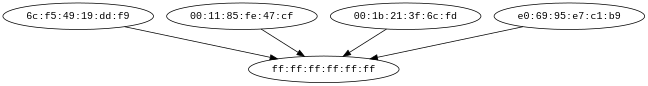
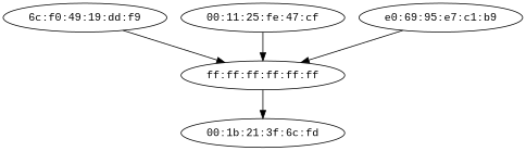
  digraph {
    fontname="Liberation Mono"
    node [fontname="Liberation Mono"]
    edge [fontname="Liberation Mono"]
-   "6c:f0:49:19:dd:f9" [label="6c:f5:49:19:dd:f9"]
+   "6c:f0:49:19:dd:f9"
    "ff:ff:ff:ff:ff:ff"
-   "00:11:85:fe:47:cf"
+   "00:11:85:fe:47:cf" [label="00:11:25:fe:47:cf"]
    n4 [label="00:1b:21:3f:6c:fd"]
    n5 [label="e0:69:95:e7:c1:b9"]
    "6c:f0:49:19:dd:f9" -> "ff:ff:ff:ff:ff:ff"
    "00:11:85:fe:47:cf" -> "ff:ff:ff:ff:ff:ff"
-   n4 -> "ff:ff:ff:ff:ff:ff"
+   "ff:ff:ff:ff:ff:ff" -> n4
    n5 -> "ff:ff:ff:ff:ff:ff"
  }
